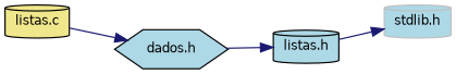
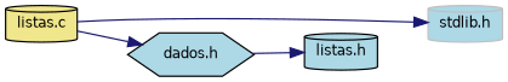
  digraph {
    rankdir=LR
    node [color=black fillcolor=lightblue fontname=Helvetica fontsize=10 shape=cylinder style=filled]
    edge [color=midnightblue fontname=Helvetica fontsize=10 labelfontname=Helvetica labelfontsize=10 style=solid]
    n1 [fillcolor=khaki fontcolor=black height=0.2 label="listas.c" width=0.4]
    n2 [color=grey75 height=0.2 label="stdlib.h" width=0.4]
    n3 [height=0.2 label="dados.h" shape=hexagon width=0.4]
    n4 [height=0.2 label="listas.h" width=0.4]
-   n4 -> n2
+   n1 -> n2
    n1 -> n3
    n3 -> n4
  }
